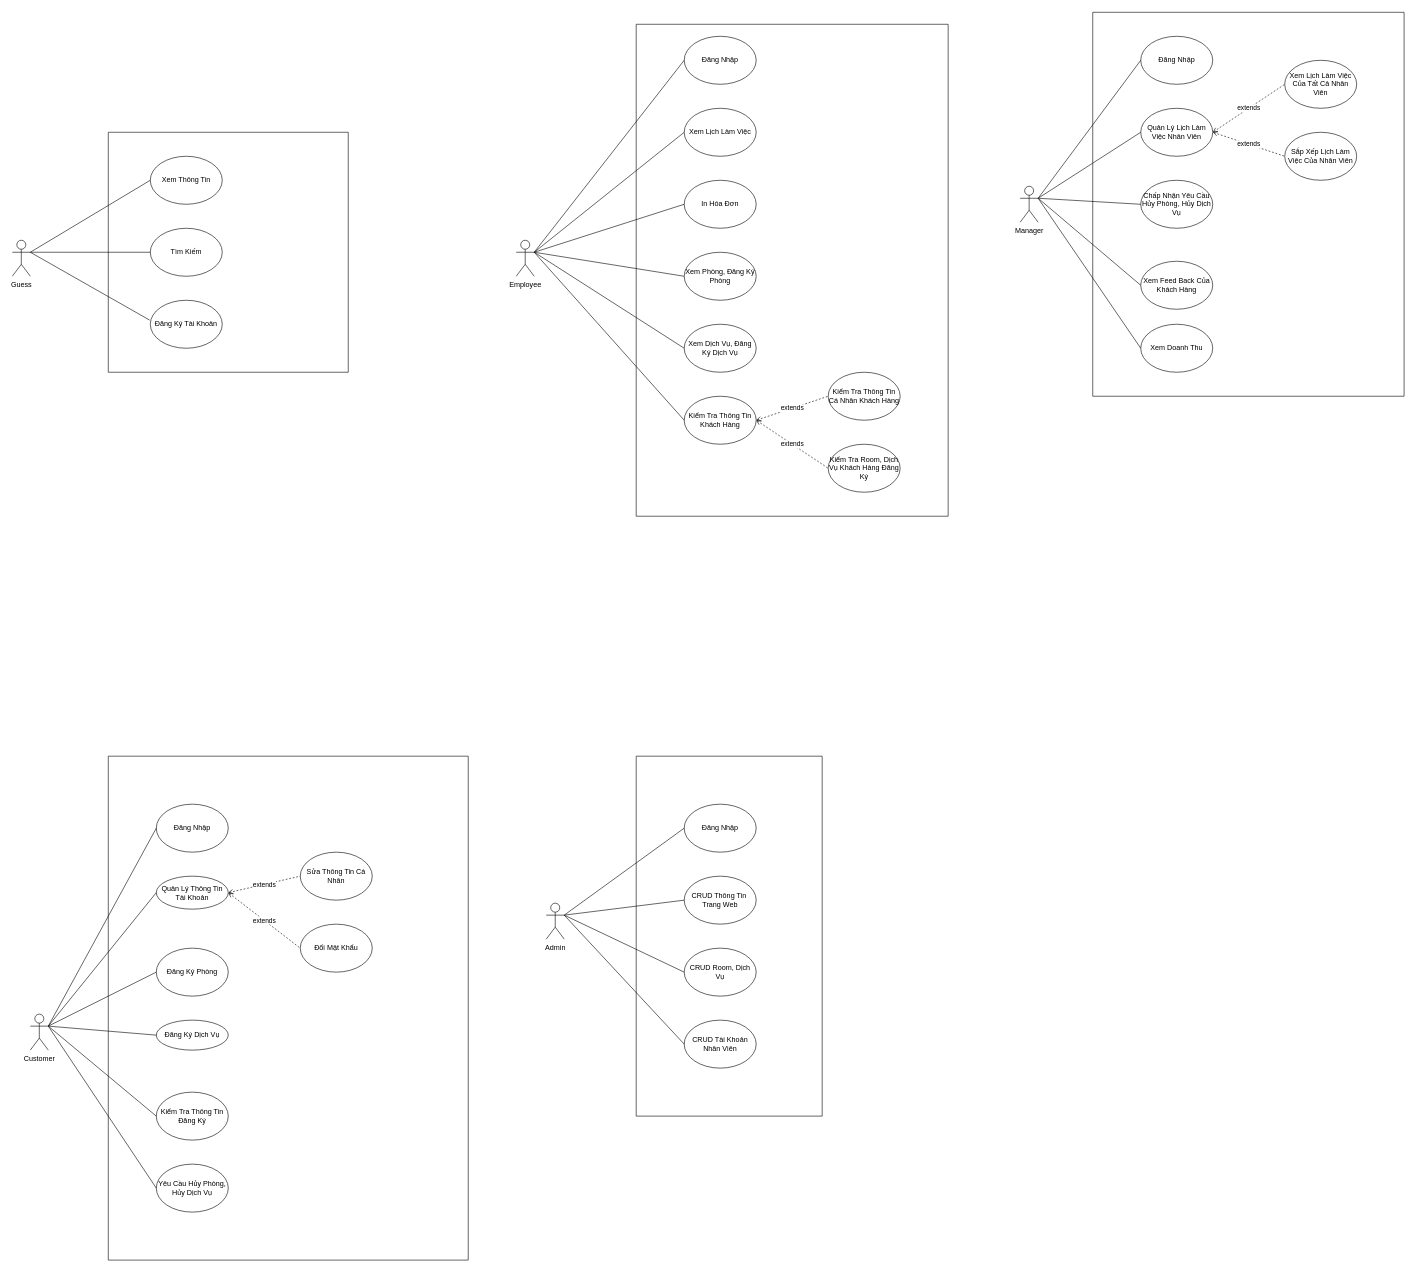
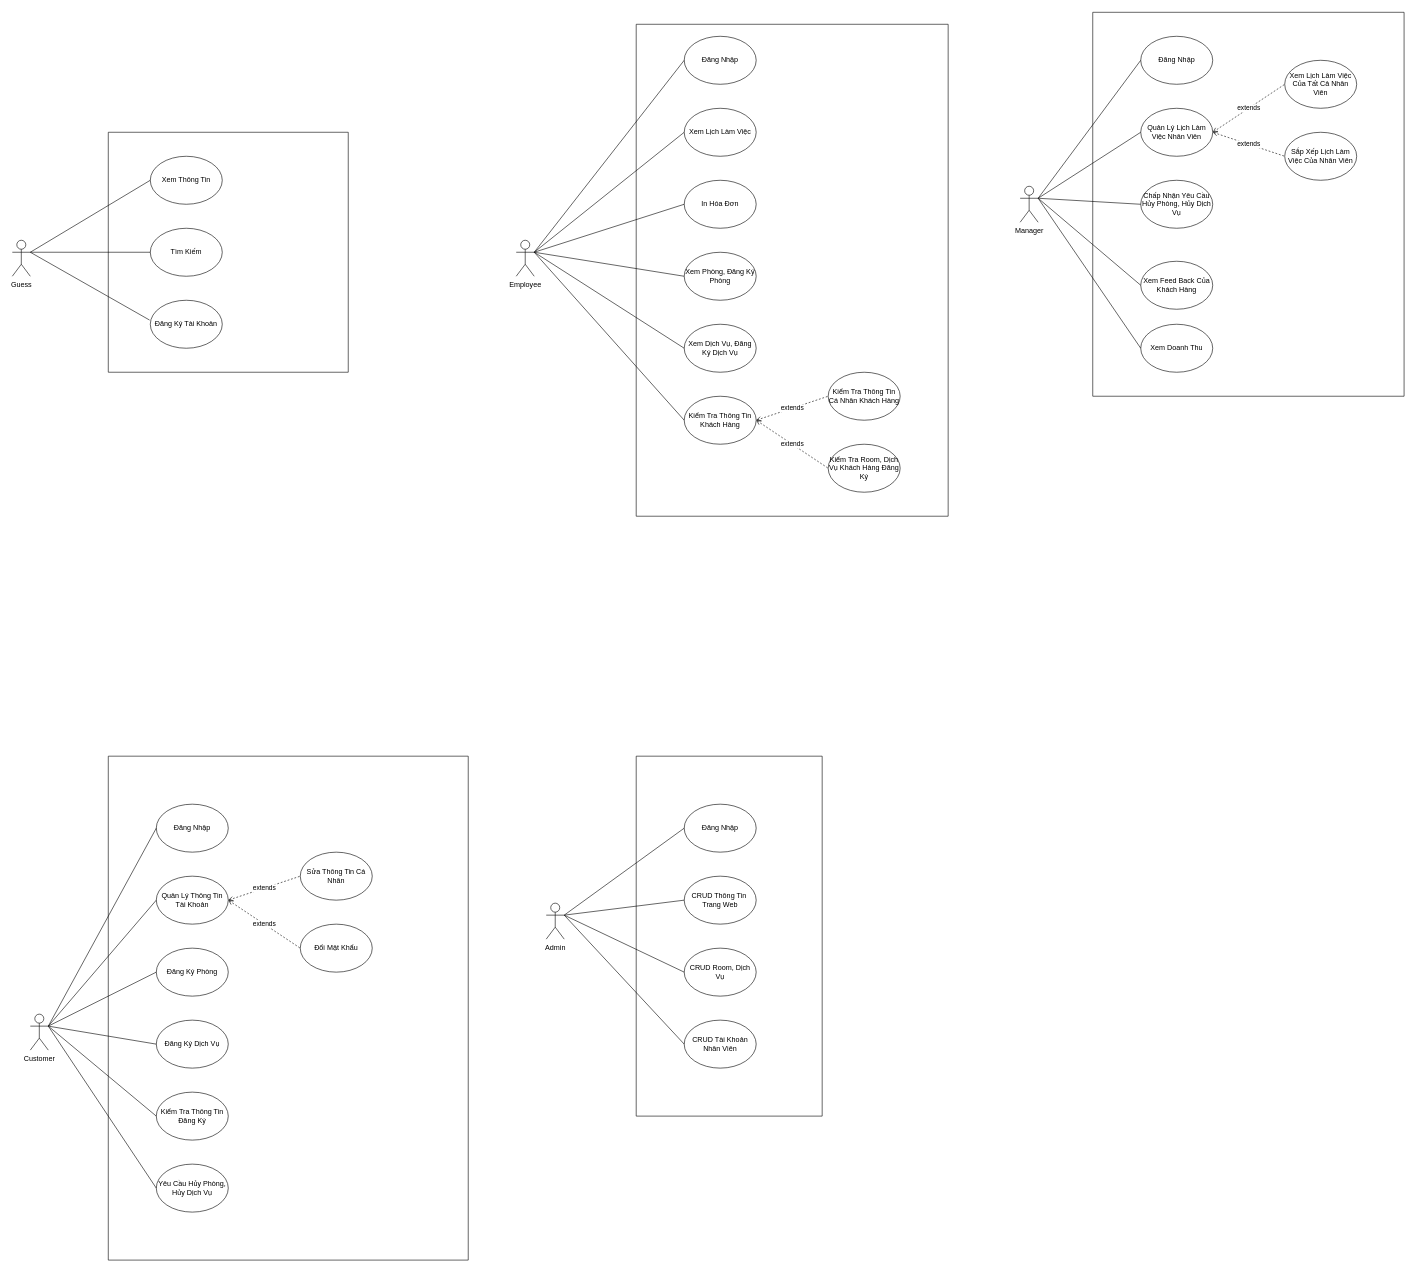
  <mxCell id="0" />
  <mxCell id="1" parent="0" />
  <mxCell id="2" value="" style="swimlane;startSize=0;" parent="1" vertex="1"><mxGeometry x="180" y="220" width="400" height="400" as="geometry" /></mxCell>
  <mxCell id="3" value="Xem Thông Tin" style="ellipse;whiteSpace=wrap;html=1;" parent="2" vertex="1"><mxGeometry x="70" y="40" width="120" height="80" as="geometry" /></mxCell>
  <mxCell id="4" value="Tìm Kiếm" style="ellipse;whiteSpace=wrap;html=1;" parent="2" vertex="1"><mxGeometry x="70" y="160" width="120" height="80" as="geometry" /></mxCell>
  <mxCell id="5" value="Đăng Ký Tài Khoản" style="ellipse;whiteSpace=wrap;html=1;" parent="2" vertex="1"><mxGeometry x="70" y="280" width="120" height="80" as="geometry" /></mxCell>
  <mxCell id="6" value="Guess" style="shape=umlActor;verticalLabelPosition=bottom;verticalAlign=top;html=1;outlineConnect=0;" parent="1" vertex="1"><mxGeometry x="20" y="400" width="30" height="60" as="geometry" /></mxCell>
  <mxCell id="7" value="" style="endArrow=none;html=1;rounded=0;exitX=1;exitY=0.333;exitDx=0;exitDy=0;exitPerimeter=0;entryX=0;entryY=0.5;entryDx=0;entryDy=0;" parent="1" source="6" target="3" edge="1"><mxGeometry width="50" height="50" relative="1" as="geometry"><mxPoint x="80" y="1200" as="sourcePoint" /><mxPoint x="130" y="1150" as="targetPoint" /></mxGeometry></mxCell>
  <mxCell id="8" value="" style="endArrow=none;html=1;rounded=0;exitX=1;exitY=0.333;exitDx=0;exitDy=0;exitPerimeter=0;entryX=0;entryY=0.5;entryDx=0;entryDy=0;" parent="1" source="6" target="4" edge="1"><mxGeometry width="50" height="50" relative="1" as="geometry"><mxPoint x="110" y="1390" as="sourcePoint" /><mxPoint x="160" y="1340" as="targetPoint" /></mxGeometry></mxCell>
  <mxCell id="9" value="" style="endArrow=none;html=1;rounded=0;exitX=1;exitY=0.333;exitDx=0;exitDy=0;exitPerimeter=0;entryX=-0.01;entryY=0.413;entryDx=0;entryDy=0;entryPerimeter=0;" parent="1" source="6" target="5" edge="1"><mxGeometry width="50" height="50" relative="1" as="geometry"><mxPoint x="130" y="1400" as="sourcePoint" /><mxPoint x="180" y="1350" as="targetPoint" /></mxGeometry></mxCell>
  <mxCell id="10" value="" style="swimlane;startSize=0;" parent="1" vertex="1"><mxGeometry x="180" y="1260" width="600" height="840" as="geometry" /></mxCell>
  <mxCell id="11" value="Đăng Ký Phòng" style="ellipse;whiteSpace=wrap;html=1;" parent="10" vertex="1"><mxGeometry x="80" y="320" width="120" height="80" as="geometry" /></mxCell>
- <mxCell id="12" value="Đăng Ký Dịch Vụ" style="ellipse;whiteSpace=wrap;html=1;" parent="10" vertex="1"><mxGeometry x="80" y="440" width="120" height="50" as="geometry" /></mxCell>
+ <mxCell id="12" value="Đăng Ký Dịch Vụ" style="ellipse;whiteSpace=wrap;html=1;" parent="10" vertex="1"><mxGeometry x="80" y="440" width="120" height="80" as="geometry" /></mxCell>
  <mxCell id="13" value="Kiểm Tra Thông Tin Đăng Ký" style="ellipse;whiteSpace=wrap;html=1;" parent="10" vertex="1"><mxGeometry x="80" y="560" width="120" height="80" as="geometry" /></mxCell>
  <mxCell id="14" value="Yêu Cầu Hủy Phòng, Hủy Dịch Vụ" style="ellipse;whiteSpace=wrap;html=1;" parent="10" vertex="1"><mxGeometry x="80" y="680" width="120" height="80" as="geometry" /></mxCell>
  <mxCell id="15" value="Đăng Nhập" style="ellipse;whiteSpace=wrap;html=1;" parent="10" vertex="1"><mxGeometry x="80" y="80" width="120" height="80" as="geometry" /></mxCell>
- <mxCell id="16" value="Quản Lý Thông Tin Tài Khoản" style="ellipse;whiteSpace=wrap;html=1;" parent="10" vertex="1"><mxGeometry x="80" y="200" width="120" height="55" as="geometry" /></mxCell>
+ <mxCell id="16" value="Quản Lý Thông Tin Tài Khoản" style="ellipse;whiteSpace=wrap;html=1;" parent="10" vertex="1"><mxGeometry x="80" y="200" width="120" height="80" as="geometry" /></mxCell>
  <mxCell id="17" value="Sửa Thông Tin Cá Nhân" style="ellipse;whiteSpace=wrap;html=1;" parent="10" vertex="1"><mxGeometry x="320" y="160" width="120" height="80" as="geometry" /></mxCell>
  <mxCell id="18" value="Đổi Mật Khẩu" style="ellipse;whiteSpace=wrap;html=1;" parent="10" vertex="1"><mxGeometry x="320" y="280" width="120" height="80" as="geometry" /></mxCell>
  <mxCell id="19" value="extends" style="endArrow=none;html=1;rounded=0;exitX=1;exitY=0.5;exitDx=0;exitDy=0;entryX=0;entryY=0.5;entryDx=0;entryDy=0;startArrow=open;startFill=0;dashed=1;" parent="10" source="16" target="17" edge="1"><mxGeometry width="50" height="50" relative="1" as="geometry"><mxPoint x="230" y="180" as="sourcePoint" /><mxPoint x="280" y="130" as="targetPoint" /></mxGeometry></mxCell>
  <mxCell id="20" value="extends" style="endArrow=none;html=1;rounded=0;exitX=1;exitY=0.5;exitDx=0;exitDy=0;entryX=0;entryY=0.5;entryDx=0;entryDy=0;dashed=1;startArrow=open;startFill=0;" parent="10" source="16" target="18" edge="1"><mxGeometry width="50" height="50" relative="1" as="geometry"><mxPoint x="230" y="240" as="sourcePoint" /><mxPoint x="280" y="190" as="targetPoint" /></mxGeometry></mxCell>
  <mxCell id="21" value="Customer" style="shape=umlActor;verticalLabelPosition=bottom;verticalAlign=top;html=1;outlineConnect=0;" parent="1" vertex="1"><mxGeometry x="50" y="1690" width="30" height="60" as="geometry" /></mxCell>
  <mxCell id="22" value="" style="endArrow=none;html=1;rounded=0;exitX=1;exitY=0.333;exitDx=0;exitDy=0;exitPerimeter=0;entryX=0;entryY=0.5;entryDx=0;entryDy=0;" parent="1" source="21" target="11" edge="1"><mxGeometry width="50" height="50" relative="1" as="geometry"><mxPoint x="130" y="1760" as="sourcePoint" /><mxPoint x="180" y="1710" as="targetPoint" /></mxGeometry></mxCell>
  <mxCell id="23" value="" style="endArrow=none;html=1;rounded=0;exitX=1;exitY=0.333;exitDx=0;exitDy=0;exitPerimeter=0;entryX=0;entryY=0.5;entryDx=0;entryDy=0;" parent="1" source="21" target="12" edge="1"><mxGeometry width="50" height="50" relative="1" as="geometry"><mxPoint x="90" y="1740" as="sourcePoint" /><mxPoint x="140" y="1690" as="targetPoint" /></mxGeometry></mxCell>
  <mxCell id="24" value="" style="endArrow=none;html=1;rounded=0;exitX=1;exitY=0.333;exitDx=0;exitDy=0;exitPerimeter=0;entryX=0;entryY=0.5;entryDx=0;entryDy=0;" parent="1" source="21" target="13" edge="1"><mxGeometry width="50" height="50" relative="1" as="geometry"><mxPoint x="70" y="2010" as="sourcePoint" /><mxPoint x="120" y="1960" as="targetPoint" /></mxGeometry></mxCell>
  <mxCell id="25" value="" style="endArrow=none;html=1;rounded=0;exitX=1;exitY=0.333;exitDx=0;exitDy=0;exitPerimeter=0;entryX=0;entryY=0.5;entryDx=0;entryDy=0;" parent="1" source="21" target="14" edge="1"><mxGeometry width="50" height="50" relative="1" as="geometry"><mxPoint x="110" y="2040" as="sourcePoint" /><mxPoint x="160" y="1990" as="targetPoint" /></mxGeometry></mxCell>
  <mxCell id="26" value="" style="endArrow=none;html=1;rounded=0;exitX=1;exitY=0.333;exitDx=0;exitDy=0;exitPerimeter=0;entryX=0;entryY=0.5;entryDx=0;entryDy=0;" parent="1" source="21" target="15" edge="1"><mxGeometry width="50" height="50" relative="1" as="geometry"><mxPoint x="120" y="1700" as="sourcePoint" /><mxPoint x="170" y="1650" as="targetPoint" /></mxGeometry></mxCell>
  <mxCell id="27" value="" style="endArrow=none;html=1;rounded=0;exitX=1;exitY=0.333;exitDx=0;exitDy=0;exitPerimeter=0;entryX=0;entryY=0.5;entryDx=0;entryDy=0;" parent="1" source="21" target="16" edge="1"><mxGeometry width="50" height="50" relative="1" as="geometry"><mxPoint x="100" y="1700" as="sourcePoint" /><mxPoint x="150" y="1650" as="targetPoint" /></mxGeometry></mxCell>
  <mxCell id="28" value="" style="swimlane;startSize=0;" parent="1" vertex="1"><mxGeometry x="1060" y="1260" width="310" height="600" as="geometry" /></mxCell>
  <mxCell id="29" value="CRUD Thông Tin&amp;nbsp; Trang Web" style="ellipse;whiteSpace=wrap;html=1;" parent="28" vertex="1"><mxGeometry x="80" y="200" width="120" height="80" as="geometry" /></mxCell>
  <mxCell id="30" value="CRUD Tài Khoản Nhân Viên" style="ellipse;whiteSpace=wrap;html=1;" parent="28" vertex="1"><mxGeometry x="80" y="440" width="120" height="80" as="geometry" /></mxCell>
  <mxCell id="31" value="CRUD Room, Dịch Vụ" style="ellipse;whiteSpace=wrap;html=1;" parent="28" vertex="1"><mxGeometry x="80" y="320" width="120" height="80" as="geometry" /></mxCell>
  <mxCell id="32" value="Đăng Nhập" style="ellipse;whiteSpace=wrap;html=1;" parent="28" vertex="1"><mxGeometry x="80" y="80" width="120" height="80" as="geometry" /></mxCell>
  <mxCell id="33" value="Admin" style="shape=umlActor;verticalLabelPosition=bottom;verticalAlign=top;html=1;outlineConnect=0;" parent="1" vertex="1"><mxGeometry x="910" y="1505" width="30" height="60" as="geometry" /></mxCell>
  <mxCell id="34" value="" style="swimlane;startSize=0;" parent="1" vertex="1"><mxGeometry x="1060" y="40" width="520" height="820" as="geometry" /></mxCell>
  <mxCell id="35" value="Xem Lịch Làm Việc" style="ellipse;whiteSpace=wrap;html=1;" parent="34" vertex="1"><mxGeometry x="80" y="140" width="120" height="80" as="geometry" /></mxCell>
  <mxCell id="36" value="Đăng Nhập" style="ellipse;whiteSpace=wrap;html=1;" parent="34" vertex="1"><mxGeometry x="80" y="20" width="120" height="80" as="geometry" /></mxCell>
  <mxCell id="37" value="Xem Phòng, Đăng Ký Phòng" style="ellipse;whiteSpace=wrap;html=1;" parent="34" vertex="1"><mxGeometry x="80" y="380" width="120" height="80" as="geometry" /></mxCell>
  <mxCell id="38" value="Xem Dịch Vụ, Đăng Ký Dịch Vụ" style="ellipse;whiteSpace=wrap;html=1;" parent="34" vertex="1"><mxGeometry x="80" y="500" width="120" height="80" as="geometry" /></mxCell>
  <mxCell id="39" value="Kiểm Tra Thông Tin Khách Hàng" style="ellipse;whiteSpace=wrap;html=1;" parent="34" vertex="1"><mxGeometry x="80" y="620" width="120" height="80" as="geometry" /></mxCell>
  <mxCell id="40" value="Kiểm Tra Room, Dịch Vụ Khách Hàng Đăng Ký" style="ellipse;whiteSpace=wrap;html=1;" parent="34" vertex="1"><mxGeometry x="320" y="700" width="120" height="80" as="geometry" /></mxCell>
  <mxCell id="41" value="extends" style="endArrow=none;html=1;rounded=0;exitX=1;exitY=0.5;exitDx=0;exitDy=0;entryX=0;entryY=0.5;entryDx=0;entryDy=0;dashed=1;startArrow=open;startFill=0;" parent="34" source="39" target="40" edge="1"><mxGeometry width="50" height="50" relative="1" as="geometry"><mxPoint x="230" y="510" as="sourcePoint" /><mxPoint x="280" y="460" as="targetPoint" /></mxGeometry></mxCell>
  <mxCell id="42" value="Kiểm Tra Thông Tin Cá Nhân Khách Hàng" style="ellipse;whiteSpace=wrap;html=1;" parent="34" vertex="1"><mxGeometry x="320" y="580" width="120" height="80" as="geometry" /></mxCell>
  <mxCell id="43" value="extends" style="endArrow=none;html=1;rounded=0;exitX=1;exitY=0.5;exitDx=0;exitDy=0;entryX=0;entryY=0.5;entryDx=0;entryDy=0;dashed=1;startArrow=open;startFill=0;" parent="34" source="39" target="42" edge="1"><mxGeometry width="50" height="50" relative="1" as="geometry"><mxPoint x="200" y="710" as="sourcePoint" /><mxPoint x="250" y="660" as="targetPoint" /></mxGeometry></mxCell>
  <mxCell id="44" value="In Hóa Đơn" style="ellipse;whiteSpace=wrap;html=1;" parent="34" vertex="1"><mxGeometry x="80" y="260" width="120" height="80" as="geometry" /></mxCell>
  <mxCell id="45" value="Employee" style="shape=umlActor;verticalLabelPosition=bottom;verticalAlign=top;html=1;outlineConnect=0;" parent="1" vertex="1"><mxGeometry x="860" y="400" width="30" height="60" as="geometry" /></mxCell>
  <mxCell id="46" value="" style="endArrow=none;html=1;rounded=0;exitX=1;exitY=0.333;exitDx=0;exitDy=0;exitPerimeter=0;entryX=0;entryY=0.5;entryDx=0;entryDy=0;" parent="1" source="45" target="36" edge="1"><mxGeometry width="50" height="50" relative="1" as="geometry"><mxPoint x="1000" y="230" as="sourcePoint" /><mxPoint x="1050" y="180" as="targetPoint" /></mxGeometry></mxCell>
  <mxCell id="47" value="" style="endArrow=none;html=1;rounded=0;exitX=1;exitY=0.333;exitDx=0;exitDy=0;exitPerimeter=0;entryX=0;entryY=0.5;entryDx=0;entryDy=0;" parent="1" source="45" target="35" edge="1"><mxGeometry width="50" height="50" relative="1" as="geometry"><mxPoint x="960" y="420" as="sourcePoint" /><mxPoint x="1010" y="370" as="targetPoint" /></mxGeometry></mxCell>
  <mxCell id="48" value="" style="endArrow=none;html=1;rounded=0;exitX=1;exitY=0.333;exitDx=0;exitDy=0;exitPerimeter=0;entryX=0;entryY=0.5;entryDx=0;entryDy=0;" parent="1" source="45" target="44" edge="1"><mxGeometry width="50" height="50" relative="1" as="geometry"><mxPoint x="950" y="420" as="sourcePoint" /><mxPoint x="1000" y="370" as="targetPoint" /></mxGeometry></mxCell>
  <mxCell id="49" value="" style="endArrow=none;html=1;rounded=0;exitX=1;exitY=0.333;exitDx=0;exitDy=0;exitPerimeter=0;entryX=0;entryY=0.5;entryDx=0;entryDy=0;" parent="1" source="45" target="37" edge="1"><mxGeometry width="50" height="50" relative="1" as="geometry"><mxPoint x="1020" y="500" as="sourcePoint" /><mxPoint x="1070" y="450" as="targetPoint" /></mxGeometry></mxCell>
  <mxCell id="50" value="" style="endArrow=none;html=1;rounded=0;exitX=1;exitY=0.333;exitDx=0;exitDy=0;exitPerimeter=0;entryX=0;entryY=0.5;entryDx=0;entryDy=0;" parent="1" source="45" target="38" edge="1"><mxGeometry width="50" height="50" relative="1" as="geometry"><mxPoint x="990" y="530" as="sourcePoint" /><mxPoint x="1040" y="480" as="targetPoint" /></mxGeometry></mxCell>
  <mxCell id="51" value="" style="endArrow=none;html=1;rounded=0;exitX=1;exitY=0.333;exitDx=0;exitDy=0;exitPerimeter=0;entryX=0;entryY=0.5;entryDx=0;entryDy=0;" parent="1" source="45" target="39" edge="1"><mxGeometry width="50" height="50" relative="1" as="geometry"><mxPoint x="970" y="580" as="sourcePoint" /><mxPoint x="1020" y="530" as="targetPoint" /></mxGeometry></mxCell>
  <mxCell id="52" value="" style="endArrow=none;html=1;rounded=0;exitX=1;exitY=0.333;exitDx=0;exitDy=0;exitPerimeter=0;entryX=0;entryY=0.5;entryDx=0;entryDy=0;" parent="1" source="33" target="32" edge="1"><mxGeometry width="50" height="50" relative="1" as="geometry"><mxPoint x="1000" y="1430" as="sourcePoint" /><mxPoint x="1050" y="1380" as="targetPoint" /></mxGeometry></mxCell>
  <mxCell id="53" value="" style="endArrow=none;html=1;rounded=0;exitX=1;exitY=0.333;exitDx=0;exitDy=0;exitPerimeter=0;entryX=0;entryY=0.5;entryDx=0;entryDy=0;" parent="1" source="33" target="29" edge="1"><mxGeometry width="50" height="50" relative="1" as="geometry"><mxPoint x="1000" y="1590" as="sourcePoint" /><mxPoint x="1050" y="1540" as="targetPoint" /></mxGeometry></mxCell>
  <mxCell id="54" value="" style="endArrow=none;html=1;rounded=0;exitX=1;exitY=0.333;exitDx=0;exitDy=0;exitPerimeter=0;entryX=0;entryY=0.5;entryDx=0;entryDy=0;" parent="1" source="33" target="31" edge="1"><mxGeometry width="50" height="50" relative="1" as="geometry"><mxPoint x="1000" y="1610" as="sourcePoint" /><mxPoint x="1050" y="1560" as="targetPoint" /></mxGeometry></mxCell>
  <mxCell id="55" value="" style="endArrow=none;html=1;rounded=0;exitX=1;exitY=0.333;exitDx=0;exitDy=0;exitPerimeter=0;entryX=0;entryY=0.5;entryDx=0;entryDy=0;" parent="1" source="33" target="30" edge="1"><mxGeometry width="50" height="50" relative="1" as="geometry"><mxPoint x="910" y="1750" as="sourcePoint" /><mxPoint x="960" y="1700" as="targetPoint" /></mxGeometry></mxCell>
  <mxCell id="56" value="" style="swimlane;startSize=0;" parent="1" vertex="1"><mxGeometry x="1821" y="20" width="519" height="640" as="geometry" /></mxCell>
  <mxCell id="57" value="Đăng Nhập" style="ellipse;whiteSpace=wrap;html=1;" parent="56" vertex="1"><mxGeometry x="80" y="40" width="120" height="80" as="geometry" /></mxCell>
  <mxCell id="58" value="Quản Lý Lịch Làm Việc Nhân Viên" style="ellipse;whiteSpace=wrap;html=1;" parent="56" vertex="1"><mxGeometry x="80" y="160" width="120" height="80" as="geometry" /></mxCell>
  <mxCell id="59" value="Chấp Nhận Yêu Cầu Hủy Phòng, Hủy Dịch Vụ" style="ellipse;whiteSpace=wrap;html=1;" parent="56" vertex="1"><mxGeometry x="80" y="280" width="120" height="80" as="geometry" /></mxCell>
  <mxCell id="60" value="Xem Doanh Thu" style="ellipse;whiteSpace=wrap;html=1;" parent="56" vertex="1"><mxGeometry x="80" y="520" width="120" height="80" as="geometry" /></mxCell>
  <mxCell id="61" value="Xem Feed Back Của Khách Hàng" style="ellipse;whiteSpace=wrap;html=1;" parent="56" vertex="1"><mxGeometry x="80" y="415" width="120" height="80" as="geometry" /></mxCell>
  <mxCell id="62" value="Xem Lịch Làm Việc Của Tất Cả Nhân Viên" style="ellipse;whiteSpace=wrap;html=1;" parent="56" vertex="1"><mxGeometry x="320" y="80" width="120" height="80" as="geometry" /></mxCell>
  <mxCell id="63" value="Sắp Xếp Lịch Làm Việc Của Nhân Viên" style="ellipse;whiteSpace=wrap;html=1;" parent="56" vertex="1"><mxGeometry x="320" y="200" width="120" height="80" as="geometry" /></mxCell>
  <mxCell id="64" value="extends" style="endArrow=none;html=1;rounded=0;exitX=1;exitY=0.5;exitDx=0;exitDy=0;entryX=0;entryY=0.5;entryDx=0;entryDy=0;dashed=1;startArrow=open;startFill=0;" parent="56" source="58" target="62" edge="1"><mxGeometry width="50" height="50" relative="1" as="geometry"><mxPoint x="280" y="180" as="sourcePoint" /><mxPoint x="330" y="130" as="targetPoint" /></mxGeometry></mxCell>
  <mxCell id="65" value="extends" style="endArrow=none;html=1;rounded=0;exitX=1;exitY=0.5;exitDx=0;exitDy=0;entryX=0;entryY=0.5;entryDx=0;entryDy=0;dashed=1;startArrow=open;startFill=0;" parent="56" source="58" target="63" edge="1"><mxGeometry width="50" height="50" relative="1" as="geometry"><mxPoint x="280" y="250" as="sourcePoint" /><mxPoint x="330" y="200" as="targetPoint" /></mxGeometry></mxCell>
  <mxCell id="66" value="Manager" style="shape=umlActor;verticalLabelPosition=bottom;verticalAlign=top;html=1;outlineConnect=0;" parent="1" vertex="1"><mxGeometry x="1700" y="310" width="30" height="60" as="geometry" /></mxCell>
  <mxCell id="67" value="" style="endArrow=none;html=1;rounded=0;exitX=1;exitY=0.333;exitDx=0;exitDy=0;exitPerimeter=0;entryX=0;entryY=0.5;entryDx=0;entryDy=0;" parent="1" source="66" target="57" edge="1"><mxGeometry width="50" height="50" relative="1" as="geometry"><mxPoint x="1780" y="220" as="sourcePoint" /><mxPoint x="1830" y="170" as="targetPoint" /></mxGeometry></mxCell>
  <mxCell id="68" value="" style="endArrow=none;html=1;rounded=0;exitX=1;exitY=0.333;exitDx=0;exitDy=0;exitPerimeter=0;entryX=0;entryY=0.5;entryDx=0;entryDy=0;" parent="1" source="66" target="58" edge="1"><mxGeometry width="50" height="50" relative="1" as="geometry"><mxPoint x="1750" y="370" as="sourcePoint" /><mxPoint x="1800" y="320" as="targetPoint" /></mxGeometry></mxCell>
  <mxCell id="69" value="" style="endArrow=none;html=1;rounded=0;exitX=1;exitY=0.333;exitDx=0;exitDy=0;exitPerimeter=0;entryX=0;entryY=0.5;entryDx=0;entryDy=0;" parent="1" source="66" target="59" edge="1"><mxGeometry width="50" height="50" relative="1" as="geometry"><mxPoint x="1780" y="420" as="sourcePoint" /><mxPoint x="1830" y="370" as="targetPoint" /></mxGeometry></mxCell>
  <mxCell id="70" value="" style="endArrow=none;html=1;rounded=0;exitX=1;exitY=0.333;exitDx=0;exitDy=0;exitPerimeter=0;entryX=0;entryY=0.5;entryDx=0;entryDy=0;" parent="1" source="66" target="61" edge="1"><mxGeometry width="50" height="50" relative="1" as="geometry"><mxPoint x="1780" y="420" as="sourcePoint" /><mxPoint x="1830" y="370" as="targetPoint" /></mxGeometry></mxCell>
  <mxCell id="71" value="" style="endArrow=none;html=1;rounded=0;exitX=1;exitY=0.333;exitDx=0;exitDy=0;exitPerimeter=0;entryX=0;entryY=0.5;entryDx=0;entryDy=0;" parent="1" source="66" target="60" edge="1"><mxGeometry width="50" height="50" relative="1" as="geometry"><mxPoint x="1740" y="500" as="sourcePoint" /><mxPoint x="1790" y="450" as="targetPoint" /></mxGeometry></mxCell>
